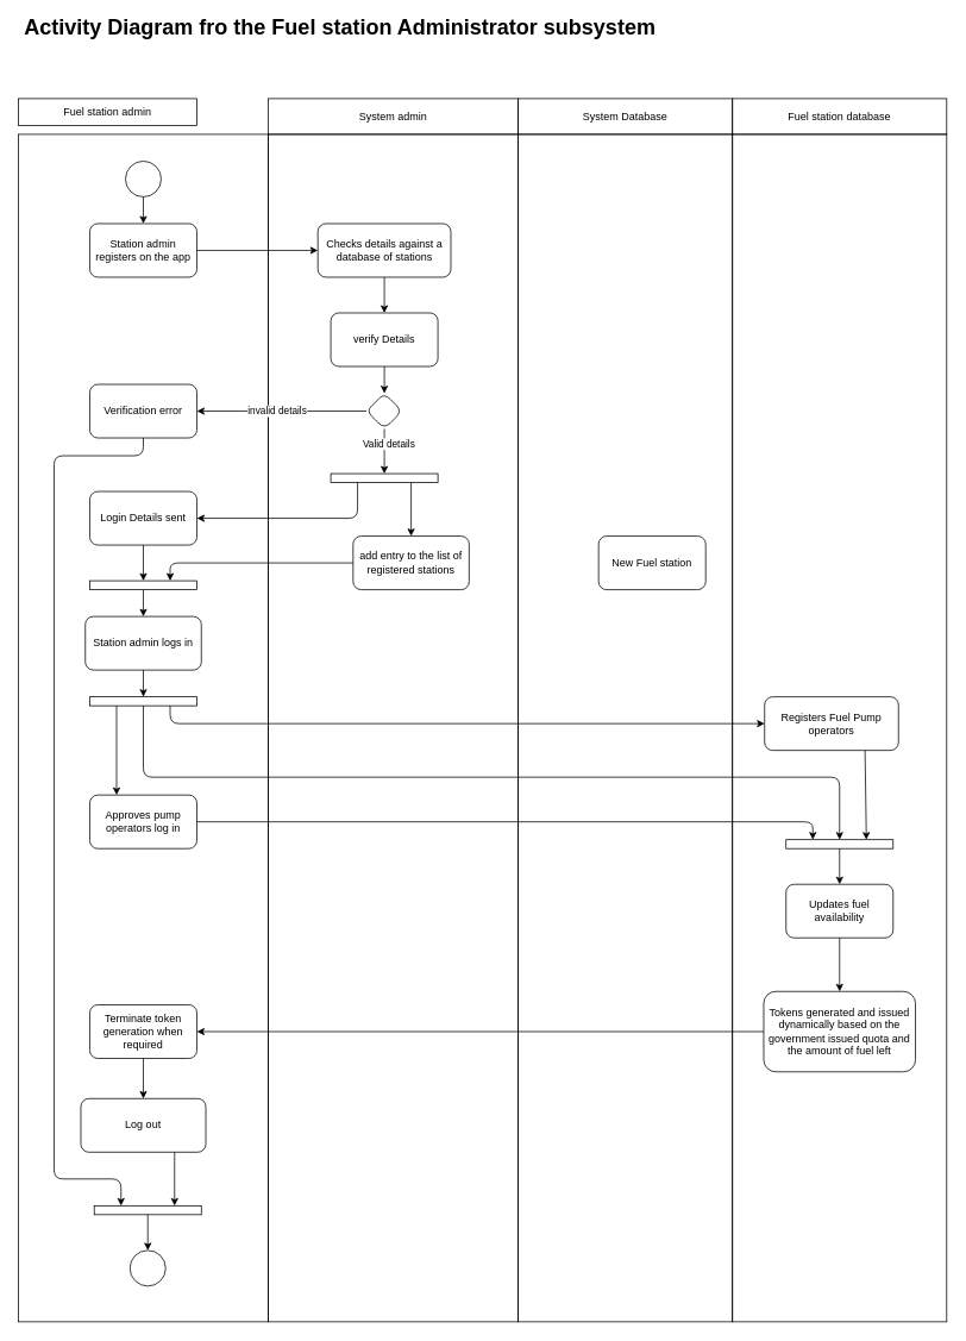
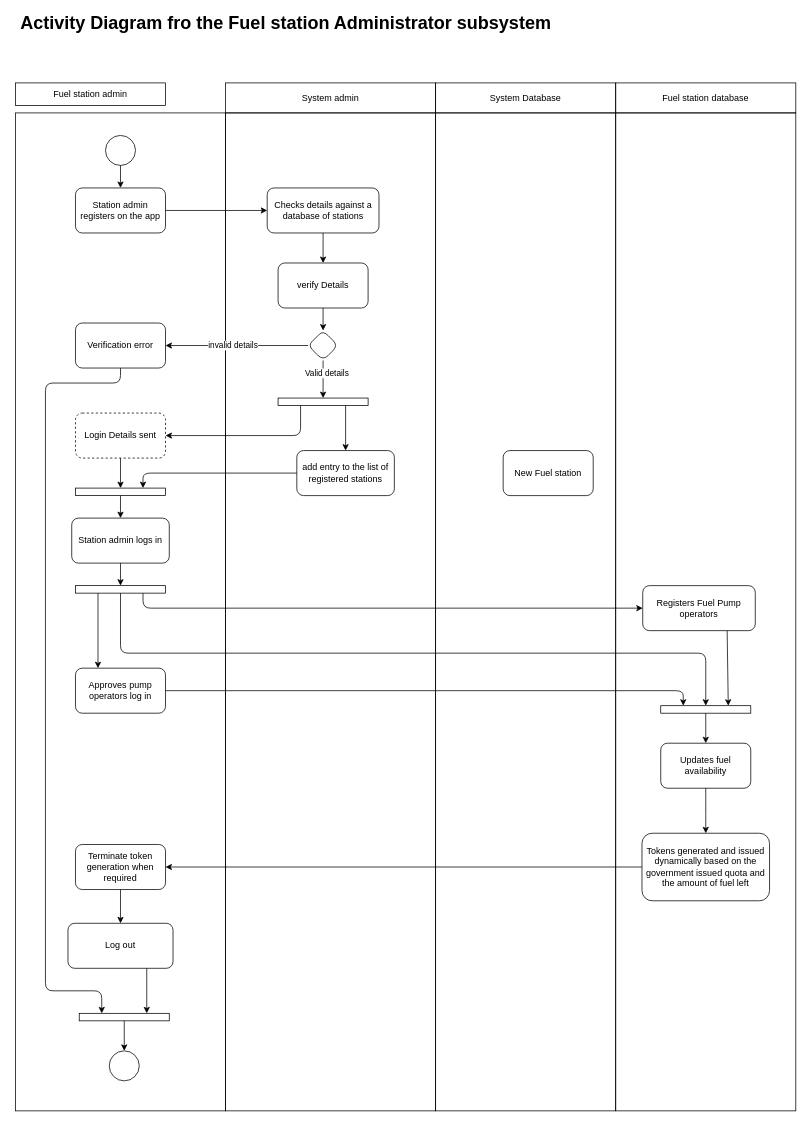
  <mxCell id="0" />
  <mxCell id="1" parent="0" />
  <mxCell id="2" value="" style="whiteSpace=wrap;html=1;fontSize=24;fillColor=none;" vertex="1" parent="1"><mxGeometry x="820" y="150" width="240" height="1330" as="geometry" /></mxCell>
  <mxCell id="3" value="" style="whiteSpace=wrap;html=1;fontSize=24;fillColor=none;" vertex="1" parent="1"><mxGeometry x="580" y="150" width="240" height="1330" as="geometry" /></mxCell>
  <mxCell id="4" value="" style="whiteSpace=wrap;html=1;fontSize=24;fillColor=none;" vertex="1" parent="1"><mxGeometry x="300" y="150" width="280" height="1330" as="geometry" /></mxCell>
  <mxCell id="5" value="" style="whiteSpace=wrap;html=1;fontSize=24;fillColor=none;" vertex="1" parent="1"><mxGeometry x="20" y="150" width="280" height="1330" as="geometry" /></mxCell>
  <mxCell id="6" value="Fuel station admin" style="rounded=0;whiteSpace=wrap;html=1;fillColor=none;" vertex="1" parent="1"><mxGeometry x="20" y="110" width="200" height="30" as="geometry" /></mxCell>
  <mxCell id="7" value="System admin" style="rounded=0;whiteSpace=wrap;html=1;fillColor=none;" vertex="1" parent="1"><mxGeometry x="300" y="110" width="280" height="40" as="geometry" /></mxCell>
  <mxCell id="8" style="edgeStyle=none;html=1;entryX=0.5;entryY=0;entryDx=0;entryDy=0;" edge="1" parent="1" source="9" target="11"><mxGeometry relative="1" as="geometry" /></mxCell>
  <mxCell id="9" value="" style="ellipse;whiteSpace=wrap;html=1;aspect=fixed;fillColor=none;" vertex="1" parent="1"><mxGeometry x="140" y="180" width="40" height="40" as="geometry" /></mxCell>
  <mxCell id="10" style="edgeStyle=none;html=1;entryX=0;entryY=0.5;entryDx=0;entryDy=0;" edge="1" parent="1" source="11" target="13"><mxGeometry relative="1" as="geometry" /></mxCell>
  <mxCell id="11" value="Station admin registers on the app" style="rounded=1;whiteSpace=wrap;html=1;fillColor=none;" vertex="1" parent="1"><mxGeometry x="100" y="250" width="120" height="60" as="geometry" /></mxCell>
  <mxCell id="12" value="" style="edgeStyle=none;html=1;" edge="1" parent="1" source="13" target="15"><mxGeometry relative="1" as="geometry" /></mxCell>
  <mxCell id="13" value="Checks details against a database of stations" style="rounded=1;whiteSpace=wrap;html=1;fillColor=none;" vertex="1" parent="1"><mxGeometry x="355.5" y="250" width="149" height="60" as="geometry" /></mxCell>
  <mxCell id="14" value="" style="edgeStyle=none;html=1;" edge="1" parent="1" source="15" target="20"><mxGeometry relative="1" as="geometry" /></mxCell>
  <mxCell id="15" value="verify Details" style="whiteSpace=wrap;html=1;fillColor=none;rounded=1;" vertex="1" parent="1"><mxGeometry x="370" y="350" width="120" height="60" as="geometry" /></mxCell>
  <mxCell id="16" value="" style="edgeStyle=none;html=1;" edge="1" parent="1" source="20" target="25"><mxGeometry relative="1" as="geometry" /></mxCell>
  <mxCell id="17" value="invalid details" style="edgeLabel;html=1;align=center;verticalAlign=middle;resizable=0;points=[];" vertex="1" connectable="0" parent="16"><mxGeometry x="0.063" y="-1" relative="1" as="geometry"><mxPoint as="offset" /></mxGeometry></mxCell>
  <mxCell id="18" style="edgeStyle=none;html=1;exitX=0.5;exitY=1;exitDx=0;exitDy=0;entryX=0.5;entryY=0;entryDx=0;entryDy=0;" edge="1" parent="1" source="20" target="28"><mxGeometry relative="1" as="geometry" /></mxCell>
  <mxCell id="19" value="Valid details" style="edgeLabel;html=1;align=center;verticalAlign=middle;resizable=0;points=[];" vertex="1" connectable="0" parent="18"><mxGeometry x="-0.35" y="4" relative="1" as="geometry"><mxPoint as="offset" /></mxGeometry></mxCell>
  <mxCell id="20" value="" style="rhombus;whiteSpace=wrap;html=1;fillColor=none;rounded=1;" vertex="1" parent="1"><mxGeometry x="410" y="440" width="40" height="40" as="geometry" /></mxCell>
  <mxCell id="21" value="System Database" style="rounded=0;whiteSpace=wrap;html=1;fillColor=none;" vertex="1" parent="1"><mxGeometry x="580" y="110" width="240" height="40" as="geometry" /></mxCell>
  <mxCell id="22" style="edgeStyle=none;html=1;entryX=0.75;entryY=0;entryDx=0;entryDy=0;" edge="1" parent="1" source="23" target="43"><mxGeometry relative="1" as="geometry"><Array as="points"><mxPoint x="190" y="630" /></Array></mxGeometry></mxCell>
  <mxCell id="23" value="add entry to the list of registered stations" style="whiteSpace=wrap;html=1;fillColor=none;rounded=1;" vertex="1" parent="1"><mxGeometry x="395" y="600" width="130" height="60" as="geometry" /></mxCell>
  <mxCell id="24" style="edgeStyle=none;html=1;entryX=0.25;entryY=0;entryDx=0;entryDy=0;" edge="1" parent="1" source="25" target="57"><mxGeometry relative="1" as="geometry"><mxPoint x="140" y="1320" as="targetPoint" /><Array as="points"><mxPoint x="160" y="510" /><mxPoint x="60" y="510" /><mxPoint x="60" y="1320" /><mxPoint x="135" y="1320" /></Array></mxGeometry></mxCell>
  <mxCell id="25" value="Verification error" style="whiteSpace=wrap;html=1;fillColor=none;rounded=1;" vertex="1" parent="1"><mxGeometry x="100" y="430" width="120" height="60" as="geometry" /></mxCell>
  <mxCell id="26" style="edgeStyle=none;html=1;exitX=0.75;exitY=1;exitDx=0;exitDy=0;entryX=0.5;entryY=0;entryDx=0;entryDy=0;" edge="1" parent="1" source="28" target="23"><mxGeometry relative="1" as="geometry" /></mxCell>
  <mxCell id="27" style="edgeStyle=none;html=1;exitX=0.25;exitY=1;exitDx=0;exitDy=0;entryX=1;entryY=0.5;entryDx=0;entryDy=0;" edge="1" parent="1" source="28" target="30"><mxGeometry relative="1" as="geometry"><mxPoint x="230" y="600" as="targetPoint" /><Array as="points"><mxPoint x="400" y="580" /></Array></mxGeometry></mxCell>
  <mxCell id="28" value="" style="whiteSpace=wrap;html=1;fillColor=none;" vertex="1" parent="1"><mxGeometry x="370" y="530" width="120" height="10" as="geometry" /></mxCell>
  <mxCell id="29" style="edgeStyle=none;html=1;entryX=0.5;entryY=0;entryDx=0;entryDy=0;" edge="1" parent="1" source="30" target="43"><mxGeometry relative="1" as="geometry" /></mxCell>
- <mxCell id="30" value="Login Details sent" style="rounded=1;whiteSpace=wrap;html=1;fillColor=none;" vertex="1" parent="1"><mxGeometry x="100" y="550" width="120" height="60" as="geometry" /></mxCell>
+ <mxCell id="30" value="Login Details sent" style="rounded=1;whiteSpace=wrap;html=1;fillColor=none;dashed=1;" vertex="1" parent="1"><mxGeometry x="100" y="550" width="120" height="60" as="geometry" /></mxCell>
  <mxCell id="31" style="edgeStyle=none;html=1;exitX=0.5;exitY=1;exitDx=0;exitDy=0;entryX=0.5;entryY=0;entryDx=0;entryDy=0;" edge="1" parent="1" source="39" target="52"><mxGeometry relative="1" as="geometry"><mxPoint x="190" y="820" as="sourcePoint" /><mxPoint x="860" y="860" as="targetPoint" /><Array as="points"><mxPoint x="160" y="870" /><mxPoint x="940" y="870" /></Array></mxGeometry></mxCell>
  <mxCell id="32" style="edgeStyle=none;html=1;entryX=0.5;entryY=0;entryDx=0;entryDy=0;" edge="1" parent="1" source="33" target="39"><mxGeometry relative="1" as="geometry" /></mxCell>
  <mxCell id="33" value="Station admin logs in" style="whiteSpace=wrap;html=1;rounded=1;fillColor=none;" vertex="1" parent="1"><mxGeometry x="95" y="690" width="130" height="60" as="geometry" /></mxCell>
  <mxCell id="34" value="" style="edgeStyle=none;html=1;" edge="1" parent="1" source="35" target="46"><mxGeometry relative="1" as="geometry"><Array as="points"><mxPoint x="940" y="1095" /></Array></mxGeometry></mxCell>
  <mxCell id="35" value="Updates fuel availability" style="whiteSpace=wrap;html=1;rounded=1;fillColor=none;" vertex="1" parent="1"><mxGeometry x="880" y="990" width="120" height="60" as="geometry" /></mxCell>
  <mxCell id="36" value="Fuel station database" style="rounded=0;whiteSpace=wrap;html=1;fillColor=none;" vertex="1" parent="1"><mxGeometry x="820" y="110" width="240" height="40" as="geometry" /></mxCell>
  <mxCell id="37" style="edgeStyle=none;html=1;exitX=0.75;exitY=1;exitDx=0;exitDy=0;entryX=0;entryY=0.5;entryDx=0;entryDy=0;" edge="1" parent="1" source="39" target="41"><mxGeometry relative="1" as="geometry"><mxPoint x="340" y="810" as="targetPoint" /><Array as="points"><mxPoint x="190" y="810" /></Array></mxGeometry></mxCell>
  <mxCell id="38" style="edgeStyle=none;html=1;exitX=0.25;exitY=1;exitDx=0;exitDy=0;entryX=0.25;entryY=0;entryDx=0;entryDy=0;" edge="1" parent="1" source="39" target="50"><mxGeometry relative="1" as="geometry" /></mxCell>
  <mxCell id="39" value="" style="whiteSpace=wrap;html=1;fillColor=none;" vertex="1" parent="1"><mxGeometry x="100" y="780" width="120" height="10" as="geometry" /></mxCell>
  <mxCell id="40" style="edgeStyle=none;html=1;exitX=0.75;exitY=1;exitDx=0;exitDy=0;entryX=0.75;entryY=0;entryDx=0;entryDy=0;" edge="1" parent="1" source="41" target="52"><mxGeometry relative="1" as="geometry" /></mxCell>
  <mxCell id="41" value="Registers Fuel Pump operators" style="rounded=1;whiteSpace=wrap;html=1;fillColor=none;" vertex="1" parent="1"><mxGeometry x="856" y="780" width="150" height="60" as="geometry" /></mxCell>
  <mxCell id="42" style="edgeStyle=none;html=1;entryX=0.5;entryY=0;entryDx=0;entryDy=0;" edge="1" parent="1" source="43" target="33"><mxGeometry relative="1" as="geometry" /></mxCell>
  <mxCell id="43" value="" style="whiteSpace=wrap;html=1;fillColor=none;" vertex="1" parent="1"><mxGeometry x="100" y="650" width="120" height="10" as="geometry" /></mxCell>
  <mxCell id="44" value="New Fuel station" style="whiteSpace=wrap;html=1;fillColor=none;rounded=1;" vertex="1" parent="1"><mxGeometry x="670" y="600" width="120" height="60" as="geometry" /></mxCell>
  <mxCell id="45" value="" style="edgeStyle=none;html=1;" edge="1" parent="1" source="46" target="48"><mxGeometry relative="1" as="geometry" /></mxCell>
  <mxCell id="46" value="Tokens generated and issued dynamically based on the government issued quota and the amount of fuel left" style="rounded=1;whiteSpace=wrap;html=1;fillColor=none;" vertex="1" parent="1"><mxGeometry x="855" y="1110" width="170" height="90" as="geometry" /></mxCell>
  <mxCell id="47" value="" style="edgeStyle=none;html=1;" edge="1" parent="1" source="48" target="54"><mxGeometry relative="1" as="geometry" /></mxCell>
  <mxCell id="48" value="Terminate token generation when required" style="whiteSpace=wrap;html=1;rounded=1;fillColor=none;" vertex="1" parent="1"><mxGeometry x="100" y="1125" width="120" height="60" as="geometry" /></mxCell>
  <mxCell id="49" style="edgeStyle=none;html=1;entryX=0.25;entryY=0;entryDx=0;entryDy=0;" edge="1" parent="1" source="50" target="52"><mxGeometry relative="1" as="geometry"><Array as="points"><mxPoint x="910" y="920" /></Array></mxGeometry></mxCell>
  <mxCell id="50" value="Approves pump operators log in" style="whiteSpace=wrap;html=1;rounded=1;fillColor=none;" vertex="1" parent="1"><mxGeometry x="100" y="890" width="120" height="60" as="geometry" /></mxCell>
  <mxCell id="51" style="edgeStyle=none;html=1;entryX=0.5;entryY=0;entryDx=0;entryDy=0;" edge="1" parent="1" source="52" target="35"><mxGeometry relative="1" as="geometry" /></mxCell>
  <mxCell id="52" value="" style="whiteSpace=wrap;html=1;fillColor=none;" vertex="1" parent="1"><mxGeometry x="880" y="940" width="120" height="10" as="geometry" /></mxCell>
  <mxCell id="53" style="edgeStyle=none;html=1;exitX=0.75;exitY=1;exitDx=0;exitDy=0;entryX=0.75;entryY=0;entryDx=0;entryDy=0;" edge="1" parent="1" source="54" target="57"><mxGeometry relative="1" as="geometry" /></mxCell>
  <mxCell id="54" value="Log out" style="whiteSpace=wrap;html=1;rounded=1;fillColor=none;" vertex="1" parent="1"><mxGeometry x="90" y="1230" width="140" height="60" as="geometry" /></mxCell>
  <mxCell id="55" value="" style="ellipse;whiteSpace=wrap;html=1;rounded=1;fillColor=none;" vertex="1" parent="1"><mxGeometry x="145" y="1400" width="40" height="40" as="geometry" /></mxCell>
  <mxCell id="56" value="" style="edgeStyle=none;html=1;" edge="1" parent="1" source="57" target="55"><mxGeometry relative="1" as="geometry" /></mxCell>
  <mxCell id="57" value="" style="whiteSpace=wrap;html=1;fillColor=none;" vertex="1" parent="1"><mxGeometry x="105" y="1350" width="120" height="10" as="geometry" /></mxCell>
  <mxCell id="58" value="&lt;font style=&quot;font-size: 24px&quot;&gt;&lt;b&gt;Activity Diagram fro the Fuel station Administrator subsystem&lt;/b&gt;&lt;/font&gt;" style="text;html=1;align=center;verticalAlign=middle;resizable=0;points=[];autosize=1;strokeColor=none;fillColor=none;" vertex="1" parent="1"><mxGeometry x="20" y="20" width="720" height="20" as="geometry" /></mxCell>
